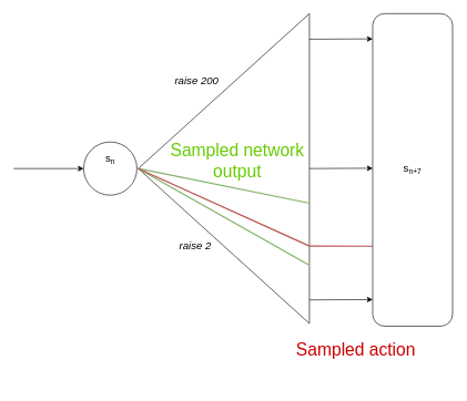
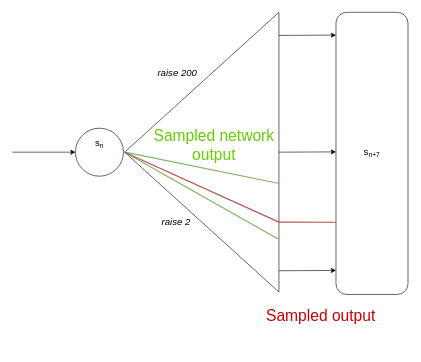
  <mxCell id="0" />
  <mxCell id="1" parent="0" />
  <mxCell id="2" value="" style="ellipse;whiteSpace=wrap;html=1;aspect=fixed;" parent="1" vertex="1"><mxGeometry x="125" y="213" width="80" height="80" as="geometry" /></mxCell>
  <mxCell id="3" value="" style="endArrow=classic;html=1;entryX=0;entryY=0.5;entryDx=0;entryDy=0;" parent="1" target="2" edge="1"><mxGeometry width="50" height="50" relative="1" as="geometry"><mxPoint x="20" y="253" as="sourcePoint" /><mxPoint x="475" y="183" as="targetPoint" /></mxGeometry></mxCell>
  <mxCell id="4" value="&lt;span style=&quot;font-size: 16px&quot;&gt;s&lt;/span&gt;&lt;span style=&quot;font-size: 13.333px&quot;&gt;&lt;sub&gt;n&lt;br&gt;&lt;/sub&gt;&lt;/span&gt;" style="text;html=1;strokeColor=none;fillColor=none;align=center;verticalAlign=middle;whiteSpace=wrap;rounded=0;" parent="1" vertex="1"><mxGeometry x="145" y="228" width="40" height="20" as="geometry" /></mxCell>
  <mxCell id="5" value="&lt;i&gt;raise 200&lt;/i&gt;" style="text;html=1;strokeColor=none;fillColor=none;align=center;verticalAlign=middle;whiteSpace=wrap;rounded=0;fontSize=16;" parent="1" vertex="1"><mxGeometry x="261" y="111" width="68" height="20" as="geometry" /></mxCell>
  <mxCell id="6" value="&lt;i&gt;raise 2&lt;/i&gt;" style="text;html=1;strokeColor=none;fillColor=none;align=center;verticalAlign=middle;whiteSpace=wrap;rounded=0;fontSize=16;" parent="1" vertex="1"><mxGeometry x="261" y="359" width="64" height="20" as="geometry" /></mxCell>
  <mxCell id="7" value="" style="triangle;whiteSpace=wrap;html=1;rotation=-180;" parent="1" vertex="1"><mxGeometry x="207" y="20" width="257" height="466" as="geometry" /></mxCell>
  <mxCell id="8" value="" style="rounded=1;whiteSpace=wrap;html=1;" parent="1" vertex="1"><mxGeometry x="559" y="20" width="120" height="470" as="geometry" /></mxCell>
  <mxCell id="9" value="" style="endArrow=classic;html=1;strokeWidth=1;entryX=-0.017;entryY=0.068;entryDx=0;entryDy=0;entryPerimeter=0;exitX=0;exitY=0.5;exitDx=0;exitDy=0;" parent="1" source="7" edge="1"><mxGeometry width="50" height="50" relative="1" as="geometry"><mxPoint x="462" y="253" as="sourcePoint" /><mxPoint x="559" y="252.5" as="targetPoint" /></mxGeometry></mxCell>
  <mxCell id="10" value="" style="endArrow=classic;html=1;strokeWidth=1;entryX=-0.017;entryY=0.068;entryDx=0;entryDy=0;entryPerimeter=0;exitX=0;exitY=0.5;exitDx=0;exitDy=0;" parent="1" edge="1"><mxGeometry width="50" height="50" relative="1" as="geometry"><mxPoint x="464" y="58.5" as="sourcePoint" /><mxPoint x="559" y="58" as="targetPoint" /></mxGeometry></mxCell>
  <mxCell id="11" value="" style="endArrow=classic;html=1;strokeWidth=1;entryX=-0.017;entryY=0.068;entryDx=0;entryDy=0;entryPerimeter=0;exitX=0;exitY=0.5;exitDx=0;exitDy=0;" parent="1" edge="1"><mxGeometry width="50" height="50" relative="1" as="geometry"><mxPoint x="464" y="450.5" as="sourcePoint" /><mxPoint x="559" y="450" as="targetPoint" /></mxGeometry></mxCell>
  <mxCell id="12" value="&lt;span style=&quot;font-size: 16px&quot;&gt;s&lt;/span&gt;&lt;span style=&quot;font-size: 13.333px&quot;&gt;&lt;sub&gt;n+7&lt;br&gt;&lt;/sub&gt;&lt;/span&gt;" style="text;html=1;strokeColor=none;fillColor=none;align=center;verticalAlign=middle;whiteSpace=wrap;rounded=0;" parent="1" vertex="1"><mxGeometry x="599" y="243" width="40" height="20" as="geometry" /></mxCell>
  <mxCell id="13" value="" style="endArrow=none;html=1;strokeWidth=2;exitX=1;exitY=0.5;exitDx=0;exitDy=0;entryX=-0.003;entryY=0.388;entryDx=0;entryDy=0;entryPerimeter=0;fillColor=#d5e8d4;strokeColor=#82b366;" parent="1" source="7" target="7" edge="1"><mxGeometry width="50" height="50" relative="1" as="geometry"><mxPoint x="508" y="174" as="sourcePoint" /><mxPoint x="558" y="124" as="targetPoint" /></mxGeometry></mxCell>
  <mxCell id="14" value="" style="endArrow=none;html=1;strokeWidth=2;exitX=1;exitY=0.5;exitDx=0;exitDy=0;entryX=0.002;entryY=0.189;entryDx=0;entryDy=0;entryPerimeter=0;fillColor=#d5e8d4;strokeColor=#82b366;" parent="1" source="7" target="7" edge="1"><mxGeometry width="50" height="50" relative="1" as="geometry"><mxPoint x="151" y="475" as="sourcePoint" /><mxPoint x="408.771" y="527.192" as="targetPoint" /></mxGeometry></mxCell>
  <mxCell id="15" value="&lt;span style=&quot;font-size: 26px&quot;&gt;Sampled network output&lt;/span&gt;" style="text;html=1;align=center;verticalAlign=middle;whiteSpace=wrap;rounded=0;fontColor=#66CC00;" parent="1" vertex="1"><mxGeometry x="248" y="186" width="216" height="112" as="geometry" /></mxCell>
  <mxCell id="16" value="" style="endArrow=none;html=1;strokeWidth=2;fontColor=#66CC00;entryX=1;entryY=0.5;entryDx=0;entryDy=0;exitX=0;exitY=0.25;exitDx=0;exitDy=0;fillColor=#f8cecc;strokeColor=#b85450;" parent="1" source="7" target="7" edge="1"><mxGeometry width="50" height="50" relative="1" as="geometry"><mxPoint x="164" y="431" as="sourcePoint" /><mxPoint x="214" y="381" as="targetPoint" /></mxGeometry></mxCell>
  <mxCell id="17" value="" style="endArrow=none;html=1;strokeWidth=2;fontColor=#66CC00;exitX=0;exitY=0.25;exitDx=0;exitDy=0;entryX=0.001;entryY=0.744;entryDx=0;entryDy=0;entryPerimeter=0;fillColor=#f8cecc;strokeColor=#b85450;" parent="1" source="7" target="8" edge="1"><mxGeometry width="50" height="50" relative="1" as="geometry"><mxPoint x="464" y="369.5" as="sourcePoint" /><mxPoint x="550" y="370" as="targetPoint" /></mxGeometry></mxCell>
- <mxCell id="18" value="&lt;span style=&quot;font-size: 26px&quot;&gt;Sampled action&lt;/span&gt;" style="text;html=1;align=center;verticalAlign=middle;whiteSpace=wrap;rounded=0;fontColor=#CC0000;" parent="1" vertex="1"><mxGeometry x="426" y="469" width="216" height="112" as="geometry" /></mxCell>
+ <mxCell id="18" value="&lt;span style=&quot;font-size: 26px&quot;&gt;Sampled output&lt;/span&gt;" style="text;html=1;align=center;verticalAlign=middle;whiteSpace=wrap;rounded=0;fontColor=#CC0000;" parent="1" vertex="1"><mxGeometry x="426" y="469" width="216" height="112" as="geometry" /></mxCell>
